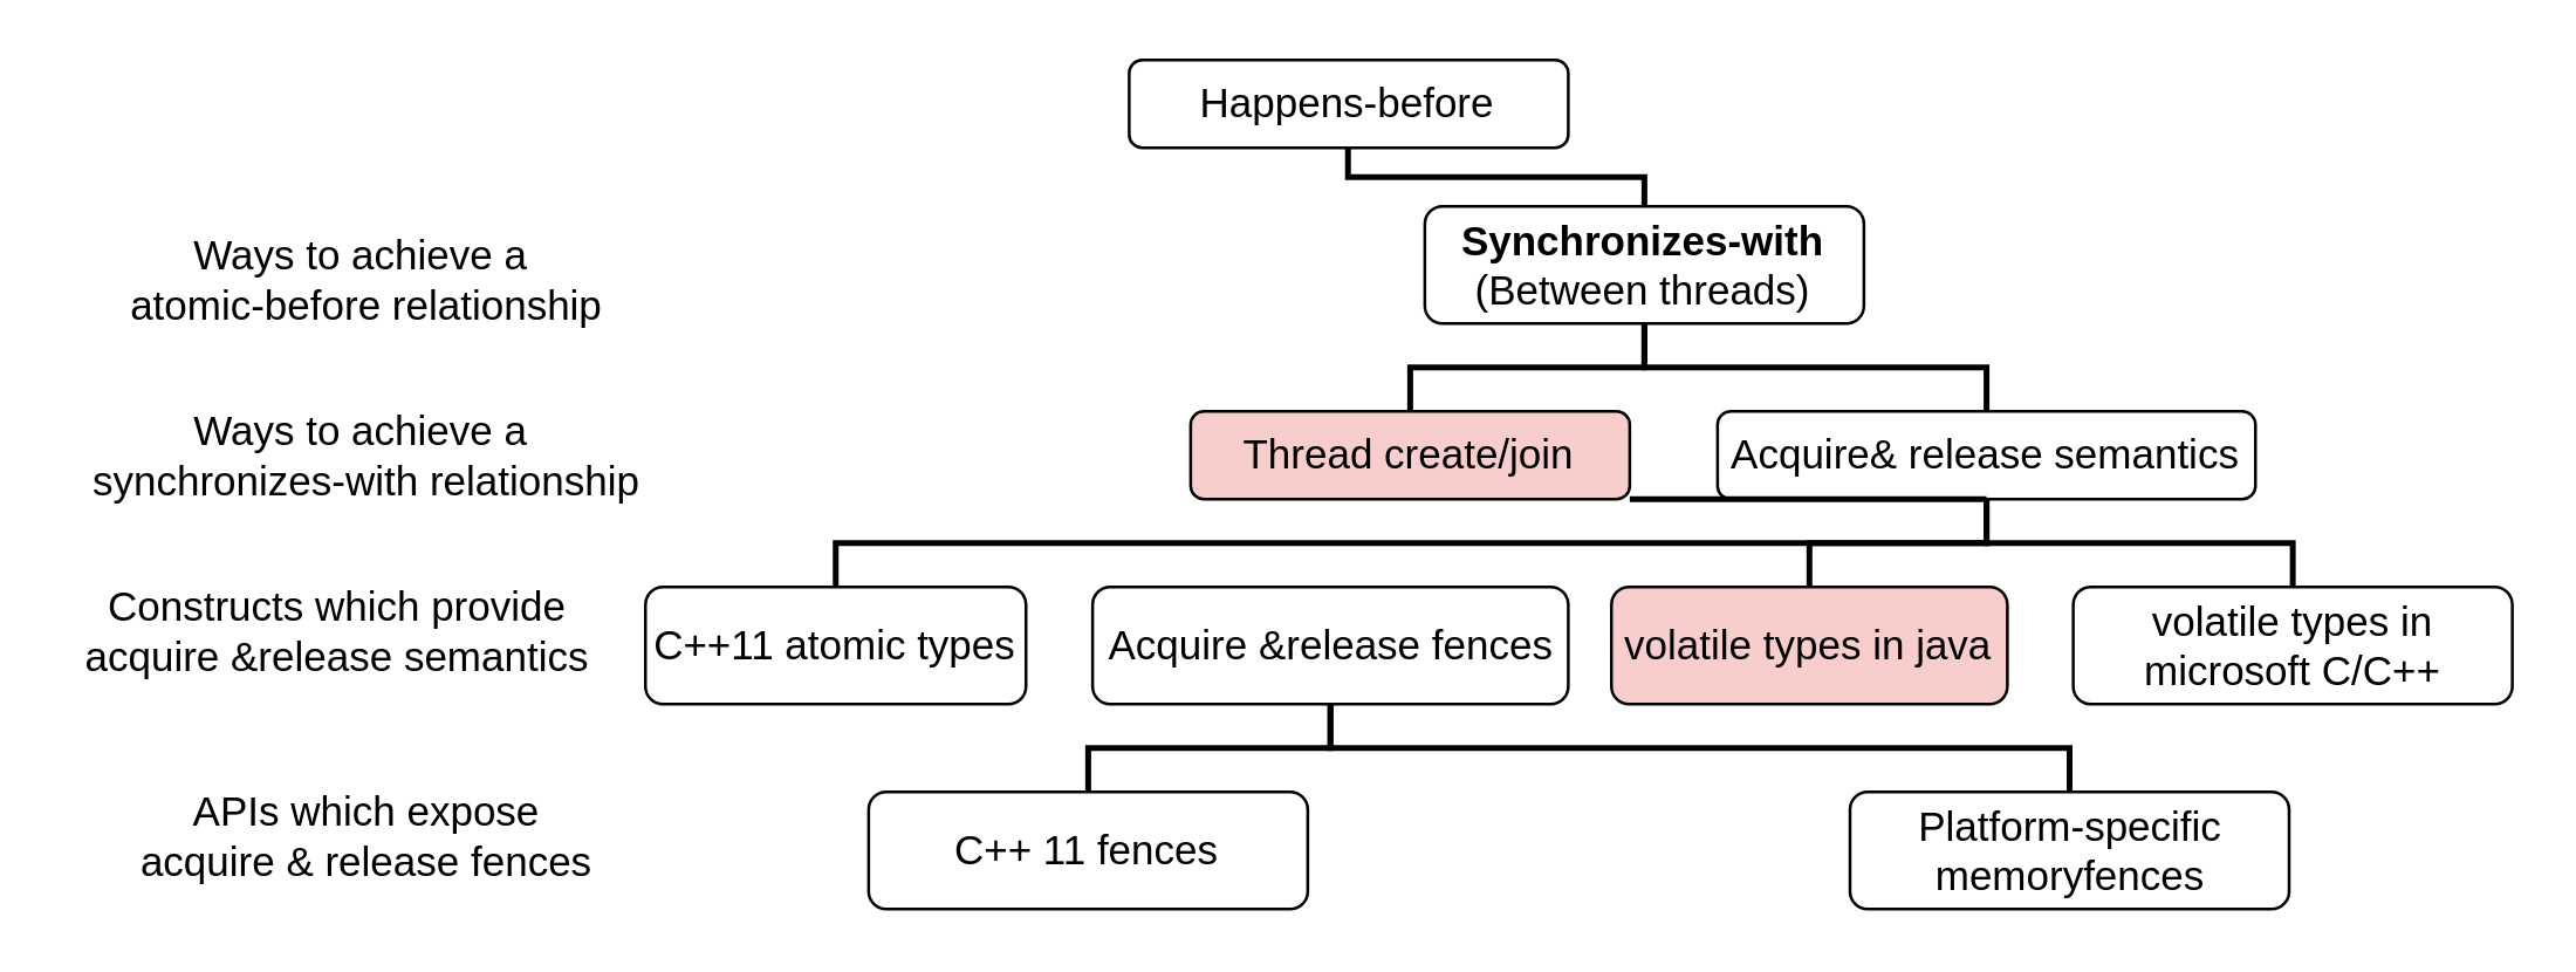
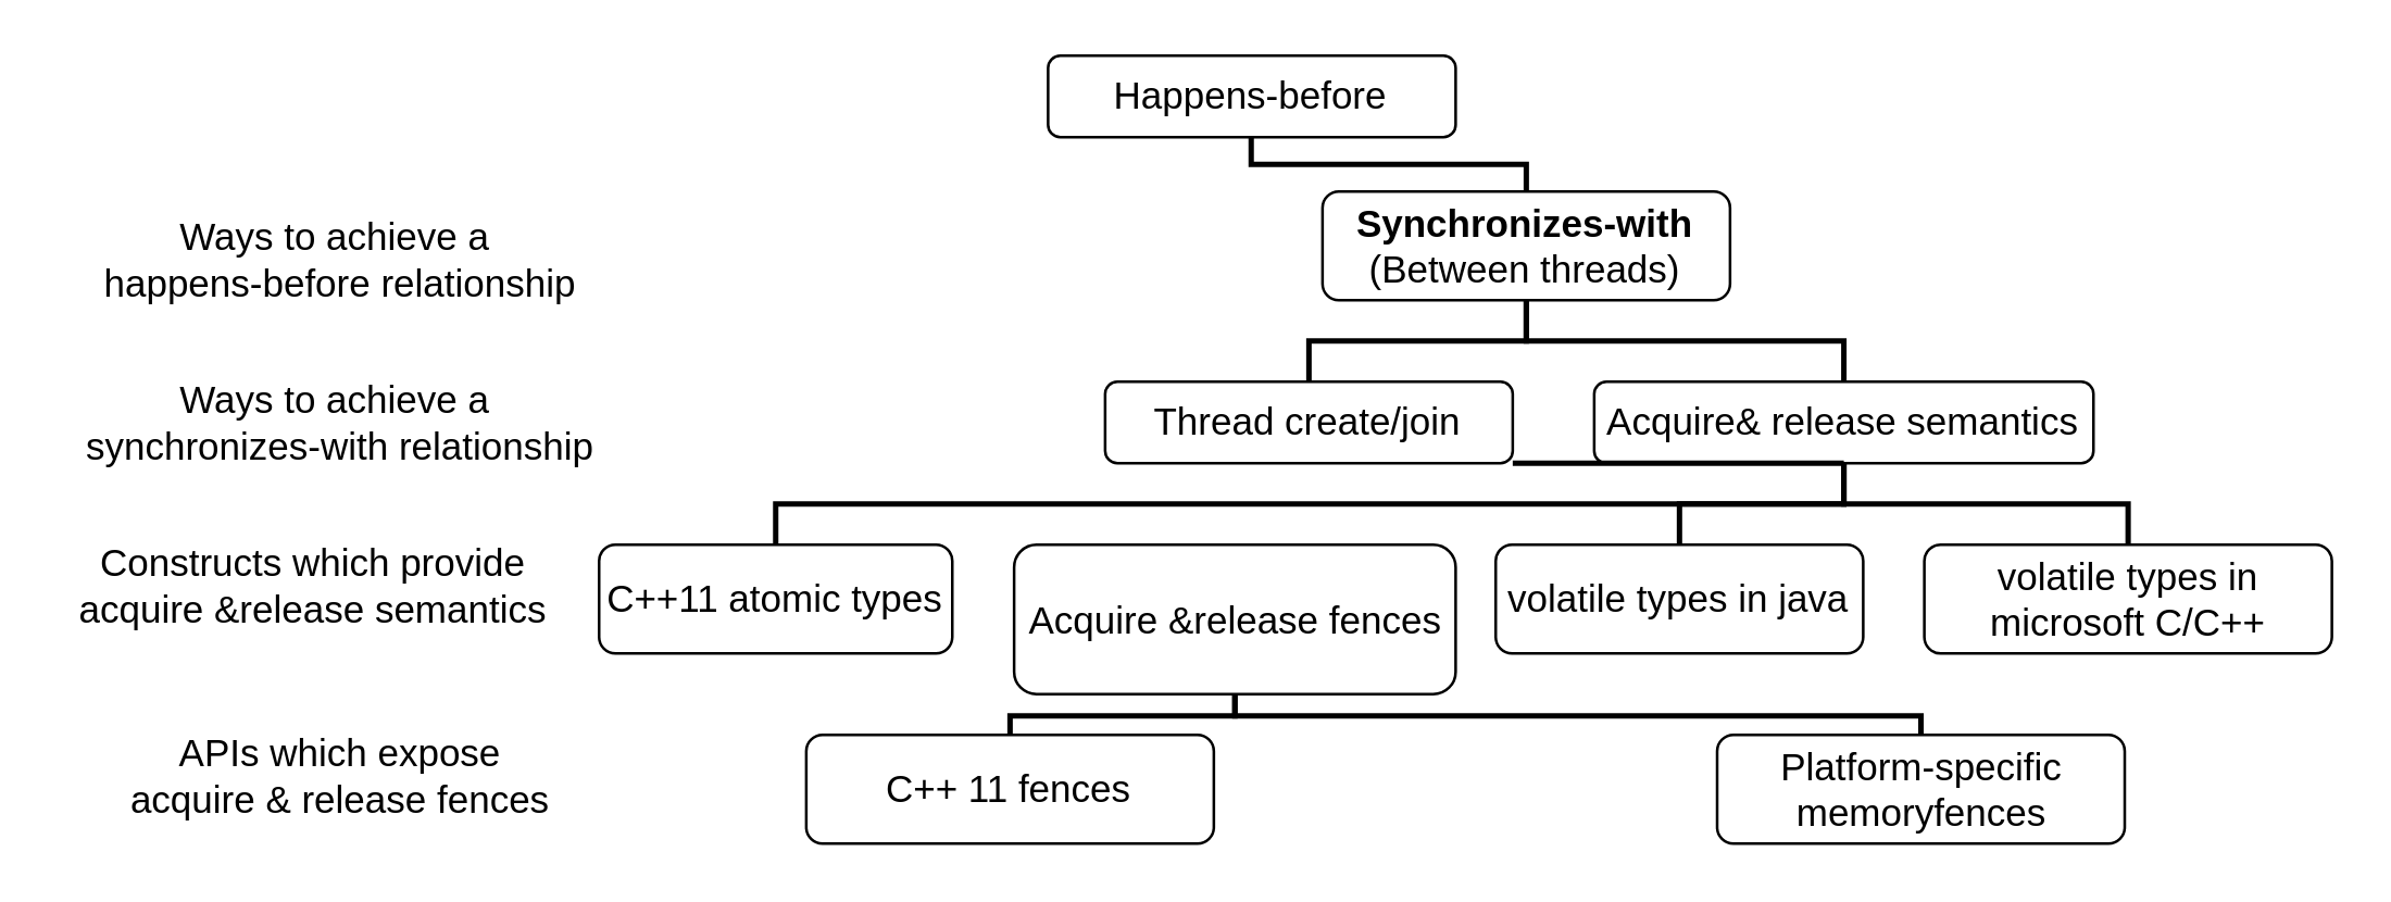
  <mxCell id="0" />
  <mxCell id="1" parent="0" />
  <mxCell id="2" value="Happens-before" style="rounded=1;whiteSpace=wrap;html=1;fontSize=14;" vertex="1" parent="1"><mxGeometry x="385.25" y="20" width="150" height="30" as="geometry" /></mxCell>
  <mxCell id="3" value="&lt;b&gt;Synchronizes-with&lt;/b&gt;&lt;div&gt;(Between threads)&lt;/div&gt;" style="rounded=1;whiteSpace=wrap;html=1;fontSize=14;" vertex="1" parent="1"><mxGeometry x="486.25" y="70" width="150" height="40" as="geometry" /></mxCell>
  <mxCell id="4" value="C++11 atomic types" style="rounded=1;whiteSpace=wrap;html=1;fontSize=14;" vertex="1" parent="1"><mxGeometry x="220" y="200" width="130" height="40" as="geometry" /></mxCell>
- <mxCell id="5" value="Acquire &amp;amp;release fences" style="rounded=1;whiteSpace=wrap;html=1;fontSize=14;" vertex="1" parent="1"><mxGeometry x="372.75" y="200" width="162.5" height="40" as="geometry" /></mxCell>
- <mxCell id="6" value="volatile types in java" style="rounded=1;whiteSpace=wrap;html=1;fontSize=14;fillColor=#f8cecc;" vertex="1" parent="1"><mxGeometry x="550" y="200" width="135.25" height="40" as="geometry" /></mxCell>
+ <mxCell id="5" value="Acquire &amp;amp;release fences" style="rounded=1;whiteSpace=wrap;html=1;fontSize=14;" vertex="1" parent="1"><mxGeometry x="372.75" y="200" width="162.5" height="55" as="geometry" /></mxCell>
+ <mxCell id="6" value="volatile types in java" style="rounded=1;whiteSpace=wrap;html=1;fontSize=14;" vertex="1" parent="1"><mxGeometry x="550" y="200" width="135.25" height="40" as="geometry" /></mxCell>
  <mxCell id="7" value="volatile types in microsoft C/C++" style="rounded=1;whiteSpace=wrap;html=1;fontSize=14;" vertex="1" parent="1"><mxGeometry x="707.75" y="200" width="150" height="40" as="geometry" /></mxCell>
- <mxCell id="8" value="Thread create/join" style="rounded=1;whiteSpace=wrap;html=1;fontSize=14;fillColor=#f8cecc;" vertex="1" parent="1"><mxGeometry x="406.25" y="140" width="150" height="30" as="geometry" /></mxCell>
+ <mxCell id="8" value="Thread create/join" style="rounded=1;whiteSpace=wrap;html=1;fontSize=14;" vertex="1" parent="1"><mxGeometry x="406.25" y="140" width="150" height="30" as="geometry" /></mxCell>
  <mxCell id="9" value="Acquire&amp;amp; release semantics" style="rounded=1;whiteSpace=wrap;html=1;fontSize=14;" vertex="1" parent="1"><mxGeometry x="586.25" y="140" width="183.75" height="30" as="geometry" /></mxCell>
  <mxCell id="10" value="C++ 11 fences" style="rounded=1;whiteSpace=wrap;html=1;fontSize=14;" vertex="1" parent="1"><mxGeometry x="296.25" y="270" width="150" height="40" as="geometry" /></mxCell>
  <mxCell id="11" value="Platform-specific memoryfences" style="rounded=1;whiteSpace=wrap;html=1;fontSize=14;" vertex="1" parent="1"><mxGeometry x="631.5" y="270" width="150" height="40" as="geometry" /></mxCell>
  <mxCell id="12" value="" style="edgeStyle=elbowEdgeStyle;elbow=vertical;endArrow=none;html=1;curved=0;rounded=0;endSize=8;startSize=8;entryX=0.5;entryY=0;entryDx=0;entryDy=0;endFill=0;strokeWidth=2;" edge="1" parent="1" target="3"><mxGeometry width="50" height="50" relative="1" as="geometry"><mxPoint x="460" y="50" as="sourcePoint" /><mxPoint x="391" y="90" as="targetPoint" /></mxGeometry></mxCell>
  <mxCell id="13" value="" style="edgeStyle=elbowEdgeStyle;elbow=vertical;endArrow=none;html=1;curved=0;rounded=0;endSize=8;startSize=8;entryX=0.5;entryY=0;entryDx=0;entryDy=0;endFill=0;exitX=0.5;exitY=1;exitDx=0;exitDy=0;strokeWidth=2;" edge="1" parent="1" source="3" target="8"><mxGeometry width="50" height="50" relative="1" as="geometry"><mxPoint x="490" y="90" as="sourcePoint" /><mxPoint x="411" y="110" as="targetPoint" /></mxGeometry></mxCell>
  <mxCell id="14" value="" style="edgeStyle=elbowEdgeStyle;elbow=vertical;endArrow=none;html=1;curved=0;rounded=0;endSize=8;startSize=8;entryX=0.5;entryY=0;entryDx=0;entryDy=0;endFill=0;exitX=0.5;exitY=1;exitDx=0;exitDy=0;strokeWidth=2;" edge="1" parent="1" source="3" target="9"><mxGeometry width="50" height="50" relative="1" as="geometry"><mxPoint x="500" y="100" as="sourcePoint" /><mxPoint x="421" y="120" as="targetPoint" /></mxGeometry></mxCell>
  <mxCell id="15" value="" style="edgeStyle=elbowEdgeStyle;elbow=vertical;endArrow=none;html=1;curved=0;rounded=0;endSize=8;startSize=8;entryX=0.5;entryY=0;entryDx=0;entryDy=0;endFill=0;exitX=0.5;exitY=1;exitDx=0;exitDy=0;strokeWidth=2;" edge="1" parent="1" source="9" target="4"><mxGeometry width="50" height="50" relative="1" as="geometry"><mxPoint x="510" y="110" as="sourcePoint" /><mxPoint x="431" y="130" as="targetPoint" /></mxGeometry></mxCell>
  <mxCell id="16" value="" style="edgeStyle=elbowEdgeStyle;elbow=vertical;endArrow=none;html=1;curved=0;rounded=0;endSize=8;startSize=8;endFill=0;exitX=0.5;exitY=1;exitDx=0;exitDy=0;strokeWidth=2;" edge="1" parent="1" source="9" target="8"><mxGeometry width="50" height="50" relative="1" as="geometry"><mxPoint x="520" y="120" as="sourcePoint" /><mxPoint x="441" y="140" as="targetPoint" /></mxGeometry></mxCell>
  <mxCell id="17" value="" style="edgeStyle=elbowEdgeStyle;elbow=vertical;endArrow=none;html=1;curved=0;rounded=0;endSize=8;startSize=8;entryX=0.5;entryY=0;entryDx=0;entryDy=0;endFill=0;exitX=0.5;exitY=1;exitDx=0;exitDy=0;strokeWidth=2;" edge="1" parent="1" source="9" target="6"><mxGeometry width="50" height="50" relative="1" as="geometry"><mxPoint x="530" y="130" as="sourcePoint" /><mxPoint x="451" y="150" as="targetPoint" /></mxGeometry></mxCell>
  <mxCell id="18" value="" style="edgeStyle=elbowEdgeStyle;elbow=vertical;endArrow=none;html=1;curved=0;rounded=0;endSize=8;startSize=8;entryX=0.5;entryY=0;entryDx=0;entryDy=0;endFill=0;exitX=0.5;exitY=1;exitDx=0;exitDy=0;strokeWidth=2;" edge="1" parent="1" source="9" target="7"><mxGeometry width="50" height="50" relative="1" as="geometry"><mxPoint x="540" y="140" as="sourcePoint" /><mxPoint x="461" y="160" as="targetPoint" /></mxGeometry></mxCell>
  <mxCell id="19" value="" style="edgeStyle=elbowEdgeStyle;elbow=vertical;endArrow=none;html=1;curved=0;rounded=0;endSize=8;startSize=8;entryX=0.5;entryY=0;entryDx=0;entryDy=0;endFill=0;exitX=0.5;exitY=1;exitDx=0;exitDy=0;strokeWidth=2;" edge="1" parent="1" source="5" target="10"><mxGeometry width="50" height="50" relative="1" as="geometry"><mxPoint x="550" y="150" as="sourcePoint" /><mxPoint x="471" y="170" as="targetPoint" /></mxGeometry></mxCell>
  <mxCell id="20" value="" style="edgeStyle=elbowEdgeStyle;elbow=vertical;endArrow=none;html=1;curved=0;rounded=0;endSize=8;startSize=8;entryX=0.5;entryY=1;entryDx=0;entryDy=0;endFill=0;exitX=0.5;exitY=0;exitDx=0;exitDy=0;strokeWidth=2;" edge="1" parent="1" source="11" target="5"><mxGeometry width="50" height="50" relative="1" as="geometry"><mxPoint x="570" y="170" as="sourcePoint" /><mxPoint x="491" y="190" as="targetPoint" /></mxGeometry></mxCell>
- <mxCell id="21" value="Ways to achieve a&amp;nbsp;&lt;div&gt;atomic-before relationship&lt;/div&gt;" style="text;html=1;align=center;verticalAlign=middle;whiteSpace=wrap;rounded=0;fontSize=14;" vertex="1" parent="1"><mxGeometry x="30" y="80" width="190" height="30" as="geometry" /></mxCell>
+ <mxCell id="21" value="Ways to achieve a&amp;nbsp;&lt;div&gt;happens-before relationship&lt;/div&gt;" style="text;html=1;align=center;verticalAlign=middle;whiteSpace=wrap;rounded=0;fontSize=14;" vertex="1" parent="1"><mxGeometry x="30" y="80" width="190" height="30" as="geometry" /></mxCell>
  <mxCell id="22" value="Ways to achieve a&amp;nbsp;&lt;div&gt;synchronizes-with relationship&lt;/div&gt;" style="text;html=1;align=center;verticalAlign=middle;whiteSpace=wrap;rounded=0;fontSize=14;" vertex="1" parent="1"><mxGeometry x="30" y="140" width="190" height="30" as="geometry" /></mxCell>
  <mxCell id="23" value="Constructs which provide&lt;div&gt;acquire &amp;amp;release semantics&lt;/div&gt;" style="text;html=1;align=center;verticalAlign=middle;whiteSpace=wrap;rounded=0;fontSize=14;" vertex="1" parent="1"><mxGeometry y="200" width="190" height="30" as="geometry" x="20" /></mxCell>
  <mxCell id="24" value="APIs which expose&lt;div&gt;acquire &amp;amp; release fences&lt;/div&gt;" style="text;html=1;align=center;verticalAlign=middle;whiteSpace=wrap;rounded=0;fontSize=14;" vertex="1" parent="1"><mxGeometry x="30" y="270" width="190" height="30" as="geometry" /></mxCell>
